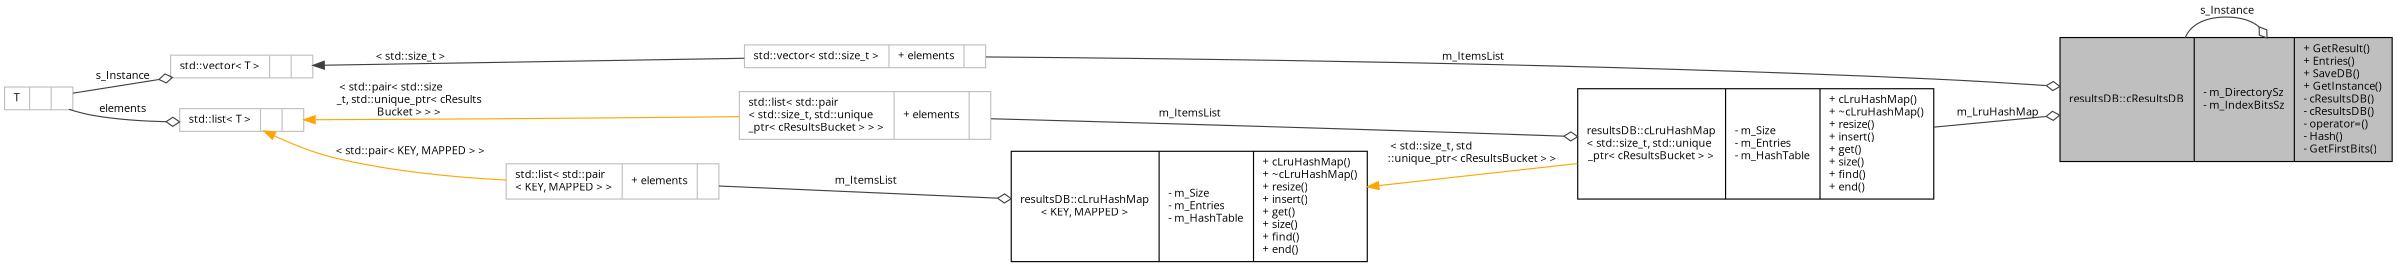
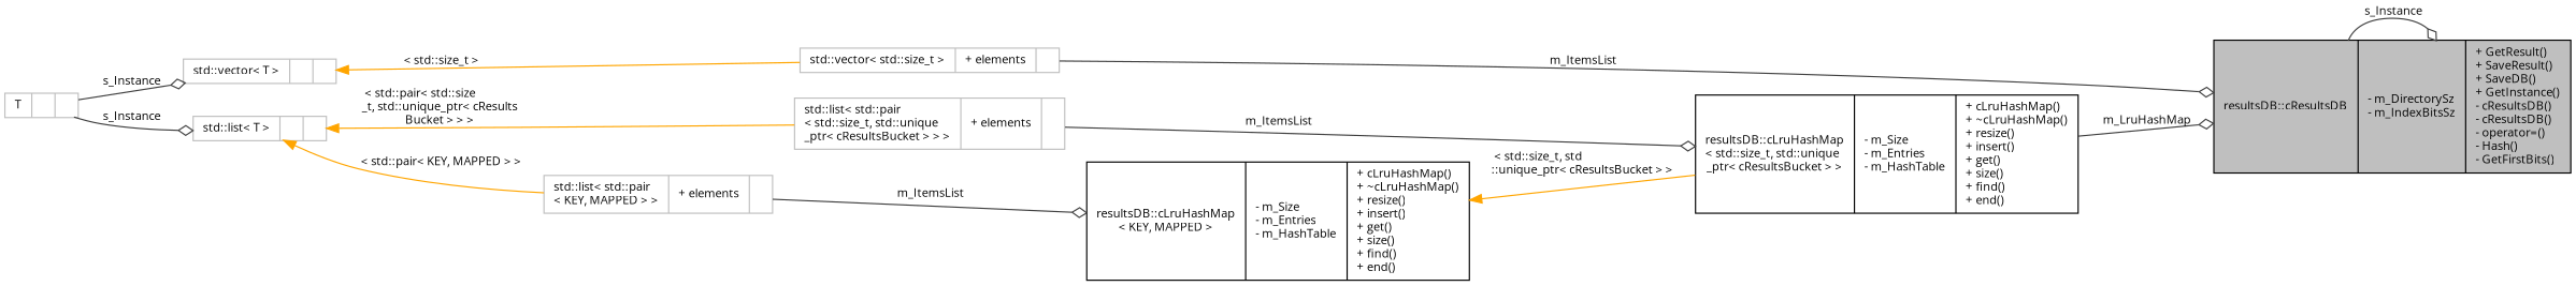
  digraph {
    fontname="Open Sans"
    rankdir=LR
    node [color=grey75 fillcolor=white fontname="Open Sans" fontsize=10 shape=record style=filled]
    edge [arrowhead=odiamond color=grey25 fontname="Open Sans" fontsize=10 labelfontname=Helvetica labelfontsize=10 style=solid]
-   n1 [color=black fillcolor=grey75 fontcolor=black height=0.2 label="{resultsDB::cResultsDB\n|- m_DirectorySz\l- m_IndexBitsSz\l|+ GetResult()\l+ Entries()\l+ SaveDB()\l+ GetInstance()\l- cResultsDB()\l- cResultsDB()\l- operator=()\l- Hash()\l- GetFirstBits()\l}" width=0.4]
+   n1 [color=black fillcolor=grey75 fontcolor=black height=0.2 label="{resultsDB::cResultsDB\n|- m_DirectorySz\l- m_IndexBitsSz\l|+ GetResult()\l+ SaveResult()\l+ SaveDB()\l+ GetInstance()\l- cResultsDB()\l- cResultsDB()\l- operator=()\l- Hash()\l- GetFirstBits()\l}" width=0.4]
    n2 [height=0.2 label="{std::vector\< std::size_t \>\n|+ elements\l|}" width=0.4]
    n3 [height=0.2 label="{std::vector\< T \>\n||}" width=0.4]
    n4 [height=0.2 label="{T\n||}" width=0.4]
    n5 [height=0.2 label="{std::list\< T \>\n||}" width=0.4]
    n6 [height=0.2 label="{std::list\< std::pair\l\< std::size_t, std::unique\l_ptr\< cResultsBucket \> \> \>\n|+ elements\l|}" width=0.4]
    n7 [height=0.2 label="{std::list\< std::pair\l\< KEY, MAPPED \> \>\n|+ elements\l|}" width=0.4]
    n8 [color=black height=0.2 label="{resultsDB::cLruHashMap\l\< std::size_t, std::unique\l_ptr\< cResultsBucket \> \>\n|- m_Size\l- m_Entries\l- m_HashTable\l|+ cLruHashMap()\l+ ~cLruHashMap()\l+ resize()\l+ insert()\l+ get()\l+ size()\l+ find()\l+ end()\l}" width=0.4]
    n9 [color=black height=0.2 label="{resultsDB::cLruHashMap\l\< KEY, MAPPED \>\n|- m_Size\l- m_Entries\l- m_HashTable\l|+ cLruHashMap()\l+ ~cLruHashMap()\l+ resize()\l+ insert()\l+ get()\l+ size()\l+ find()\l+ end()\l}" width=0.4]
    n1 -> n1 [label=" s_Instance"]
    n2 -> n1 [label=" m_ItemsList"]
-   n3 -> n2 [dir=back label=" \< std::size_t \>" arrowhead=""]
+   n3 -> n2 [color=orange dir=back label=" \< std::size_t \>" arrowhead=""]
    n4 -> n3 [label=" s_Instance"]
-   n4 -> n5 [label=" elements"]
+   n4 -> n5 [label=" s_Instance"]
    n5 -> n6 [color=orange dir=back label=" \< std::pair\< std::size\l_t, std::unique_ptr\< cResults\lBucket \> \> \>" arrowhead=""]
    n5 -> n7 [color=orange dir=back label=" \< std::pair\< KEY, MAPPED \> \>" arrowhead=""]
    n6 -> n8 [label=" m_ItemsList"]
    n7 -> n9 [label=" m_ItemsList"]
    n8 -> n1 [label=" m_LruHashMap"]
    n9 -> n8 [color=orange dir=back label=" \< std::size_t, std\l::unique_ptr\< cResultsBucket \> \>" arrowhead=""]
  }
